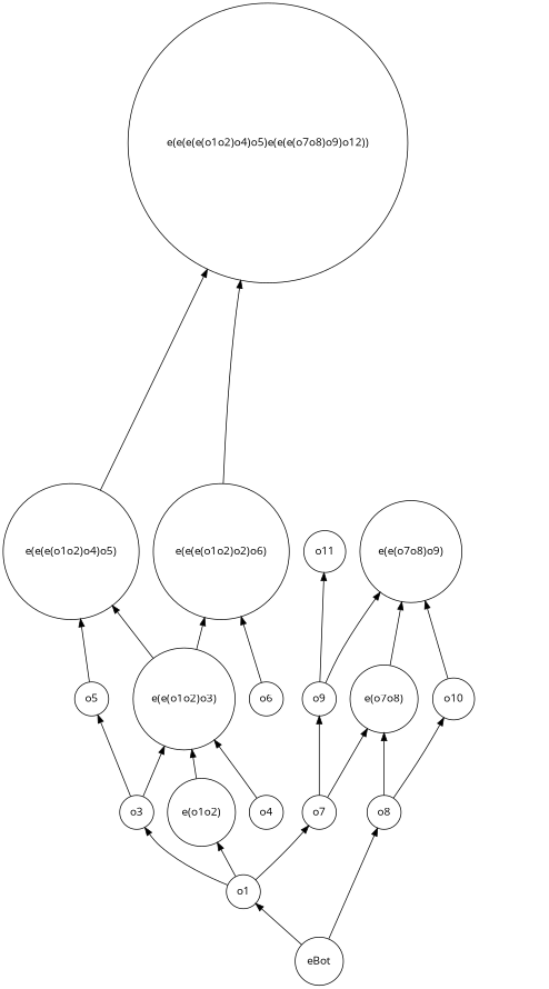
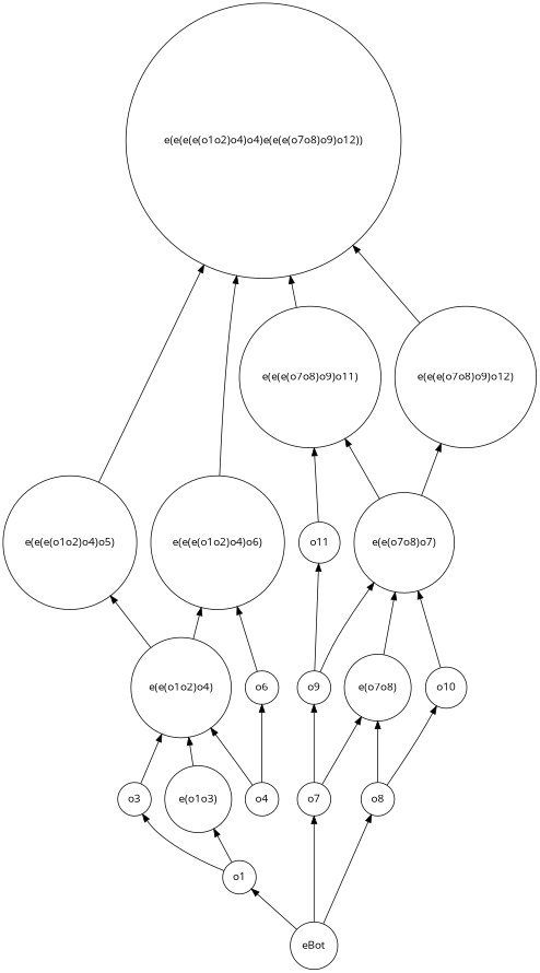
  strict digraph {
    fontname="Open Sans"
    rankdir=BT
    node [fontname="Open Sans" shape=circle]
    edge [fontname="Open Sans"]
    o4
-   "e(e(o1o2)o4)" [label="e(e(o1o2)o3)"]
+   "e(e(o1o2)o4)"
    o6
    "e(e(e(o1o2)o4)o5)"
-   "e(e(e(o1o2)o4)o6)" [label="e(e(e(o1o2)o2)o6)"]
+   "e(e(e(o1o2)o4)o6)"
    o10
-   "e(e(o7o8)o9)"
-   "e(o1o2)"
-   "e(e(e(e(o1o2)o4)o5)e(e(e(o7o8)o9)o12))"
+   "e(e(o7o8)o9)" [label="e(e(o7o8)o7)"]
+   "e(e(e(o7o8)o9)o12)"
+   "e(e(e(o7o8)o9)o11)"
+   "e(o1o2)" [label="e(o1o3)"]
+   "e(e(e(e(o1o2)o4)o5)e(e(e(o7o8)o9)o12))" [label="e(e(e(e(o1o2)o4)o4)e(e(e(o7o8)o9)o12))"]
    o3
-   o5
    o9
    o11
    eBot
    o1
    o7
    o8
    "e(o7o8)"
    o4 -> "e(e(o1o2)o4)"
+   o4 -> o6
    "e(e(o1o2)o4)" -> "e(e(e(o1o2)o4)o5)"
    "e(e(o1o2)o4)" -> "e(e(e(o1o2)o4)o6)"
    o6 -> "e(e(e(o1o2)o4)o6)"
    "e(e(e(o1o2)o4)o5)" -> "e(e(e(e(o1o2)o4)o5)e(e(e(o7o8)o9)o12))"
    "e(e(e(o1o2)o4)o6)" -> "e(e(e(e(o1o2)o4)o5)e(e(e(o7o8)o9)o12))"
    o10 -> "e(e(o7o8)o9)"
+   "e(e(o7o8)o9)" -> "e(e(e(o7o8)o9)o12)"
+   "e(e(o7o8)o9)" -> "e(e(e(o7o8)o9)o11)"
+   "e(e(e(o7o8)o9)o12)" -> "e(e(e(e(o1o2)o4)o5)e(e(e(o7o8)o9)o12))"
+   "e(e(e(o7o8)o9)o11)" -> "e(e(e(e(o1o2)o4)o5)e(e(e(o7o8)o9)o12))"
    "e(o1o2)" -> "e(e(o1o2)o4)"
    o3 -> "e(e(o1o2)o4)"
-   o3 -> o5
-   o5 -> "e(e(e(o1o2)o4)o5)"
    o9 -> "e(e(o7o8)o9)"
    o9 -> o11
+   o11 -> "e(e(e(o7o8)o9)o11)"
    eBot -> o1
-   o1 -> o7
+   eBot -> o7
    eBot -> o8
    o1 -> "e(o1o2)"
    o1 -> o3
    o7 -> o9
    o7 -> "e(o7o8)"
    o8 -> o10
    o8 -> "e(o7o8)"
    "e(o7o8)" -> "e(e(o7o8)o9)"
  }
